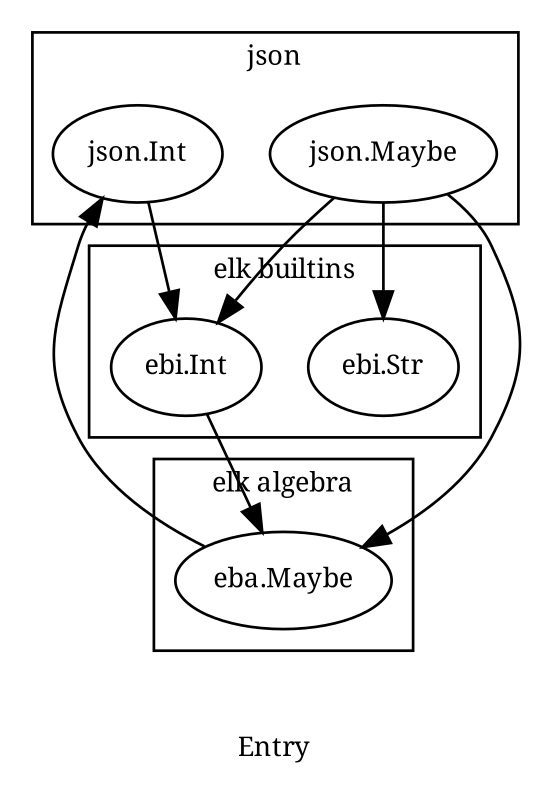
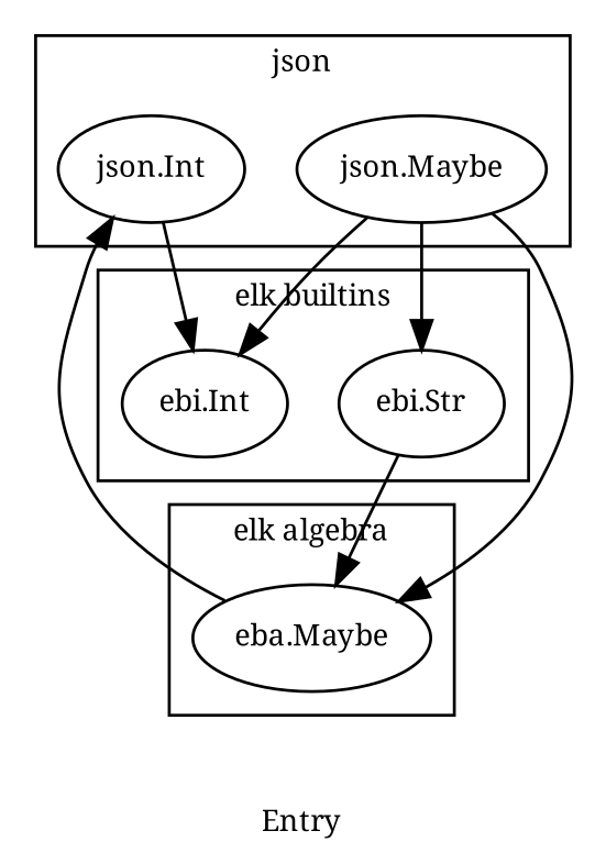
  digraph {
    compound=true
    fontname="Noto Serif"
    fontsize=10.0
    label=Entry
    node [fontname="Noto Serif" fontsize=10]
    edge [fontname="Noto Serif"]
    "eba.Maybe"
    "ebi.Int"
    "ebi.Str"
    "json.Int"
    n5 [label="json.Maybe"]
    subgraph cluster_1 {
      label="elk algebra"
      "eba.Maybe"
    }
    subgraph cluster_2 {
      label="elk builtins"
      "ebi.Int"
      "ebi.Str"
    }
    subgraph cluster_3 {
      label=json
      "json.Int"
      n5
    }
    "eba.Maybe" -> "json.Int"
-   "ebi.Int" -> "eba.Maybe"
+   "ebi.Str" -> "eba.Maybe"
    "json.Int" -> "ebi.Int"
    n5 -> "eba.Maybe"
    n5 -> "ebi.Int"
    n5 -> "ebi.Str"
  }
